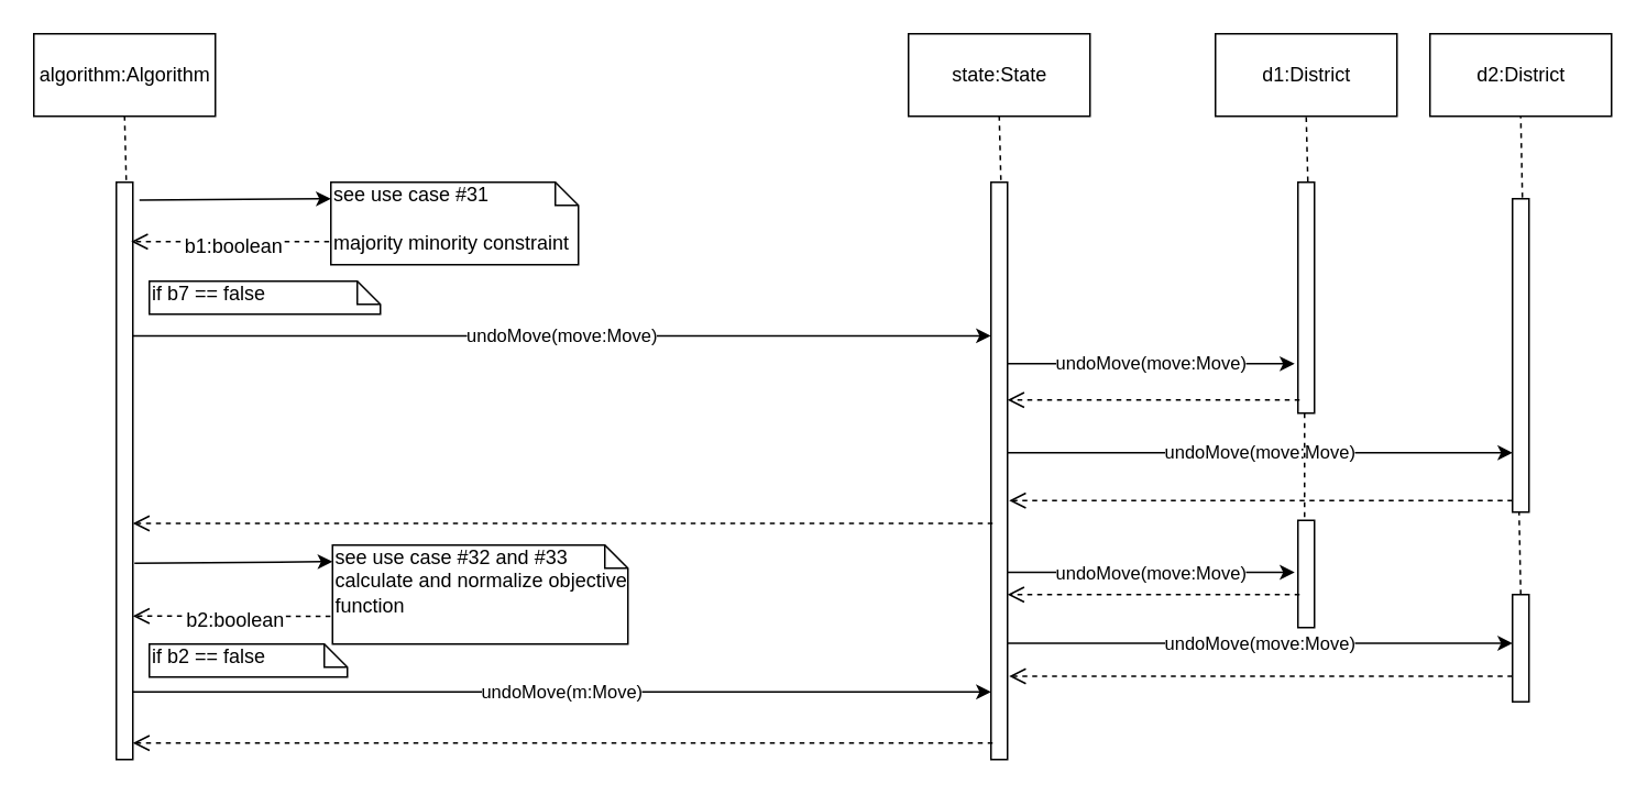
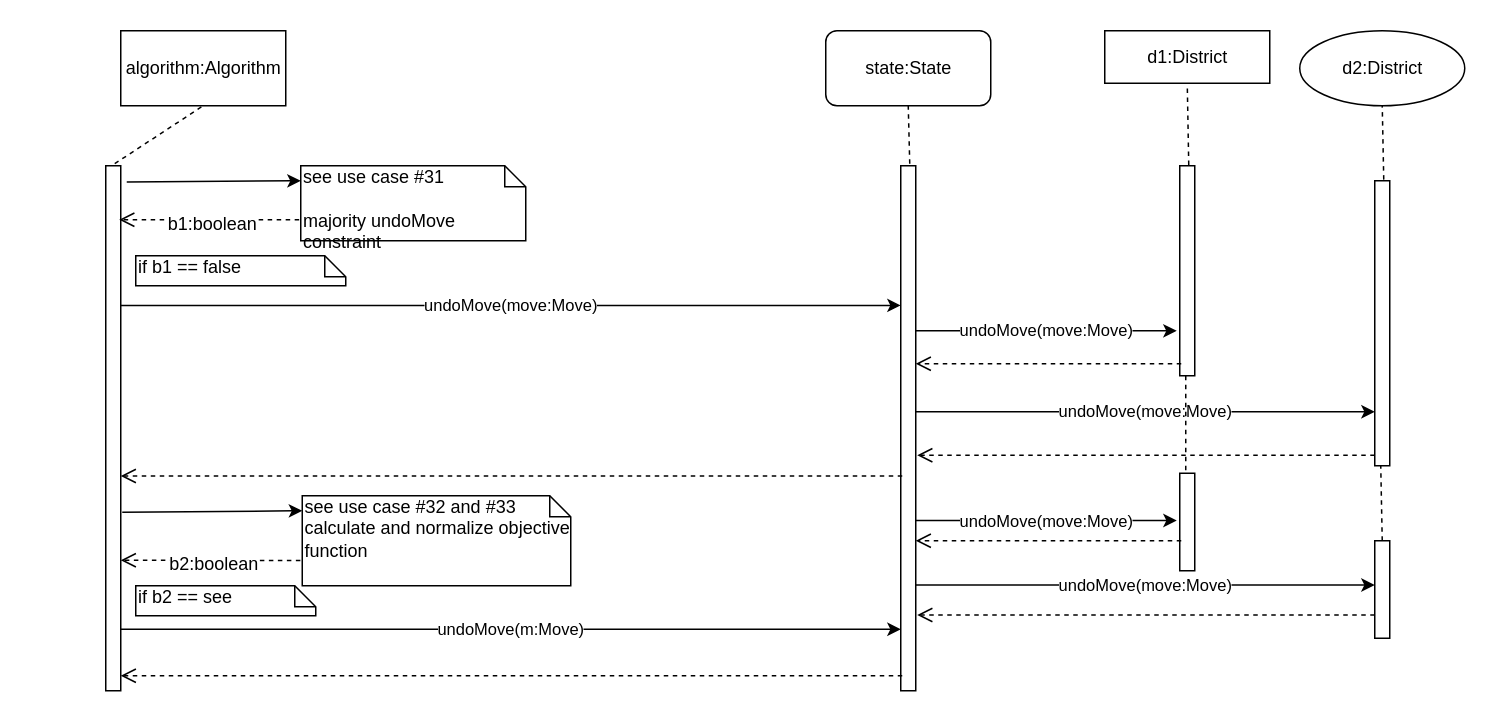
  <mxCell id="0" />
  <mxCell id="1" parent="0" />
  <mxCell id="2" value="" style="html=1;points=[];perimeter=orthogonalPerimeter;" parent="1" vertex="1"><mxGeometry x="70" y="110" width="10" height="350" as="geometry" /></mxCell>
- <mxCell id="3" value="algorithm:Algorithm" style="html=1;" parent="1" vertex="1"><mxGeometry x="20" y="20" width="110" height="50" as="geometry" /></mxCell>
+ <mxCell id="3" value="algorithm:Algorithm" style="html=1;" parent="1" vertex="1"><mxGeometry x="80" y="20" width="110" height="50" as="geometry" /></mxCell>
  <mxCell id="4" value="" style="endArrow=none;dashed=1;html=1;entryX=0.5;entryY=1;entryDx=0;entryDy=0;exitX=0.6;exitY=-0.004;exitDx=0;exitDy=0;exitPerimeter=0;" parent="1" source="2" target="3" edge="1"><mxGeometry width="50" height="50" relative="1" as="geometry"><mxPoint x="-130" y="280" as="sourcePoint" /><mxPoint x="-80" y="230" as="targetPoint" /></mxGeometry></mxCell>
  <mxCell id="5" value="" style="html=1;points=[];perimeter=orthogonalPerimeter;" parent="1" vertex="1"><mxGeometry x="600" y="110" width="10" height="350" as="geometry" /></mxCell>
- <mxCell id="6" value="state:State" style="html=1;" parent="1" vertex="1"><mxGeometry x="550" y="20" width="110" height="50" as="geometry" /></mxCell>
+ <mxCell id="6" value="state:State" style="html=1;rounded=1;" parent="1" vertex="1"><mxGeometry x="550" y="20" width="110" height="50" as="geometry" /></mxCell>
  <mxCell id="7" value="" style="endArrow=none;dashed=1;html=1;entryX=0.5;entryY=1;entryDx=0;entryDy=0;exitX=0.6;exitY=-0.004;exitDx=0;exitDy=0;exitPerimeter=0;" parent="1" source="5" target="6" edge="1"><mxGeometry width="50" height="50" relative="1" as="geometry"><mxPoint x="400" y="280" as="sourcePoint" /><mxPoint x="450" y="230" as="targetPoint" /></mxGeometry></mxCell>
  <mxCell id="8" value="undoMove(move:Move)" style="endArrow=classic;html=1;exitX=1;exitY=0.266;exitDx=0;exitDy=0;exitPerimeter=0;" parent="1" source="2" target="5" edge="1"><mxGeometry width="50" height="50" relative="1" as="geometry"><mxPoint x="90" y="120" as="sourcePoint" /><mxPoint x="420" y="120" as="targetPoint" /></mxGeometry></mxCell>
  <mxCell id="9" value="" style="endArrow=classic;html=1;exitX=1.4;exitY=0.031;exitDx=0;exitDy=0;exitPerimeter=0;" parent="1" source="2" edge="1"><mxGeometry width="50" height="50" relative="1" as="geometry"><mxPoint x="90" y="130" as="sourcePoint" /><mxPoint x="200" y="120" as="targetPoint" /></mxGeometry></mxCell>
- <mxCell id="10" value="see use case #31&lt;br&gt;&lt;br&gt;majority minority constraint&lt;br&gt;" style="shape=note;whiteSpace=wrap;html=1;size=14;verticalAlign=top;align=left;spacingTop=-6;" parent="1" vertex="1"><mxGeometry x="200" y="110" width="150" height="50" as="geometry" /></mxCell>
+ <mxCell id="10" value="see use case #31&lt;br&gt;&lt;br&gt;majority undoMove constraint&lt;br&gt;" style="shape=note;whiteSpace=wrap;html=1;size=14;verticalAlign=top;align=left;spacingTop=-6;" parent="1" vertex="1"><mxGeometry x="200" y="110" width="150" height="50" as="geometry" /></mxCell>
  <mxCell id="11" value="" style="html=1;verticalAlign=bottom;endArrow=open;dashed=1;endSize=8;exitX=-0.007;exitY=0.72;exitDx=0;exitDy=0;exitPerimeter=0;" parent="1" source="10" edge="1"><mxGeometry relative="1" as="geometry"><mxPoint x="580" y="170" as="sourcePoint" /><mxPoint x="79" y="146" as="targetPoint" /></mxGeometry></mxCell>
  <mxCell id="12" value="b1:boolean" style="text;html=1;resizable=0;points=[];align=center;verticalAlign=middle;labelBackgroundColor=#ffffff;" parent="11" vertex="1" connectable="0"><mxGeometry x="-0.036" y="2" relative="1" as="geometry"><mxPoint as="offset" /></mxGeometry></mxCell>
- <mxCell id="13" value="if b7 == false" style="shape=note;whiteSpace=wrap;html=1;size=14;verticalAlign=top;align=left;spacingTop=-6;" parent="1" vertex="1"><mxGeometry x="90" y="170" width="140" height="20" as="geometry" /></mxCell>
+ <mxCell id="13" value="if b1 == false" style="shape=note;whiteSpace=wrap;html=1;size=14;verticalAlign=top;align=left;spacingTop=-6;" parent="1" vertex="1"><mxGeometry x="90" y="170" width="140" height="20" as="geometry" /></mxCell>
  <mxCell id="14" value="" style="html=1;points=[];perimeter=orthogonalPerimeter;" parent="1" vertex="1"><mxGeometry x="786" y="110" width="10" height="140" as="geometry" /></mxCell>
- <mxCell id="15" value="d1:District" style="html=1;" parent="1" vertex="1"><mxGeometry x="736" y="20" width="110" height="50" as="geometry" /></mxCell>
+ <mxCell id="15" value="d1:District" style="html=1;" parent="1" vertex="1"><mxGeometry x="736" y="20" width="110" height="35" as="geometry" /></mxCell>
  <mxCell id="16" value="" style="endArrow=none;dashed=1;html=1;entryX=0.5;entryY=1;entryDx=0;entryDy=0;exitX=0.6;exitY=-0.004;exitDx=0;exitDy=0;exitPerimeter=0;" parent="1" source="14" target="15" edge="1"><mxGeometry width="50" height="50" relative="1" as="geometry"><mxPoint x="586" y="305" as="sourcePoint" /><mxPoint x="636" y="255" as="targetPoint" /></mxGeometry></mxCell>
  <mxCell id="17" value="" style="html=1;points=[];perimeter=orthogonalPerimeter;" parent="1" vertex="1"><mxGeometry x="916" y="120" width="10" height="190" as="geometry" /></mxCell>
- <mxCell id="18" value="d2:District" style="html=1;" parent="1" vertex="1"><mxGeometry x="866" y="20" width="110" height="50" as="geometry" /></mxCell>
+ <mxCell id="18" value="d2:District" style="ellipse;html=1;" parent="1" vertex="1"><mxGeometry x="866" y="20" width="110" height="50" as="geometry" /></mxCell>
  <mxCell id="19" value="" style="endArrow=none;dashed=1;html=1;entryX=0.5;entryY=1;entryDx=0;entryDy=0;exitX=0.6;exitY=-0.004;exitDx=0;exitDy=0;exitPerimeter=0;" parent="1" source="17" target="18" edge="1"><mxGeometry width="50" height="50" relative="1" as="geometry"><mxPoint x="716" y="305" as="sourcePoint" /><mxPoint x="766" y="255" as="targetPoint" /></mxGeometry></mxCell>
  <mxCell id="20" value="undoMove(move:Move)" style="endArrow=classic;html=1;entryX=-0.2;entryY=0.786;entryDx=0;entryDy=0;entryPerimeter=0;" parent="1" source="5" target="14" edge="1"><mxGeometry width="50" height="50" relative="1" as="geometry"><mxPoint x="611" y="145" as="sourcePoint" /><mxPoint x="784" y="145" as="targetPoint" /></mxGeometry></mxCell>
  <mxCell id="21" value="undoMove(move:Move)" style="endArrow=classic;html=1;" parent="1" target="17" edge="1"><mxGeometry width="50" height="50" relative="1" as="geometry"><mxPoint x="610" y="274" as="sourcePoint" /><mxPoint x="815" y="265" as="targetPoint" /></mxGeometry></mxCell>
  <mxCell id="22" value="" style="html=1;verticalAlign=bottom;endArrow=open;dashed=1;endSize=8;exitX=0.1;exitY=0.943;exitDx=0;exitDy=0;exitPerimeter=0;" parent="1" source="14" target="5" edge="1"><mxGeometry relative="1" as="geometry"><mxPoint x="776" y="195" as="sourcePoint" /><mxPoint x="611" y="193" as="targetPoint" /></mxGeometry></mxCell>
  <mxCell id="23" value="" style="html=1;verticalAlign=bottom;endArrow=open;dashed=1;endSize=8;" parent="1" source="17" edge="1"><mxGeometry relative="1" as="geometry"><mxPoint x="876" y="295" as="sourcePoint" /><mxPoint x="611" y="303" as="targetPoint" /></mxGeometry></mxCell>
  <mxCell id="24" value="" style="endArrow=classic;html=1;exitX=1;exitY=0.036;exitDx=0;exitDy=0;exitPerimeter=0;" parent="1" edge="1"><mxGeometry width="50" height="50" relative="1" as="geometry"><mxPoint x="81" y="341" as="sourcePoint" /><mxPoint x="201" y="340" as="targetPoint" /></mxGeometry></mxCell>
  <mxCell id="25" value="see use case #32 and #33&lt;br&gt;calculate and normalize objective function&lt;br&gt;" style="shape=note;whiteSpace=wrap;html=1;size=14;verticalAlign=top;align=left;spacingTop=-6;" parent="1" vertex="1"><mxGeometry x="201" y="330" width="179" height="60" as="geometry" /></mxCell>
  <mxCell id="26" value="" style="html=1;verticalAlign=bottom;endArrow=open;dashed=1;endSize=8;exitX=-0.007;exitY=0.72;exitDx=0;exitDy=0;exitPerimeter=0;" parent="1" source="25" edge="1"><mxGeometry relative="1" as="geometry"><mxPoint x="581" y="390" as="sourcePoint" /><mxPoint x="80" y="373" as="targetPoint" /></mxGeometry></mxCell>
  <mxCell id="27" value="b2:boolean" style="text;html=1;resizable=0;points=[];align=center;verticalAlign=middle;labelBackgroundColor=#ffffff;" parent="26" vertex="1" connectable="0"><mxGeometry x="-0.036" y="2" relative="1" as="geometry"><mxPoint as="offset" /></mxGeometry></mxCell>
- <mxCell id="28" value="if b2 == false" style="shape=note;whiteSpace=wrap;html=1;size=14;verticalAlign=top;align=left;spacingTop=-6;" parent="1" vertex="1"><mxGeometry x="90" y="390" width="120" height="20" as="geometry" /></mxCell>
+ <mxCell id="28" value="if b2 == see" style="shape=note;whiteSpace=wrap;html=1;size=14;verticalAlign=top;align=left;spacingTop=-6;" parent="1" vertex="1"><mxGeometry x="90" y="390" width="120" height="20" as="geometry" /></mxCell>
  <mxCell id="29" value="undoMove(m:Move)" style="endArrow=classic;html=1;exitX=1;exitY=0.316;exitDx=0;exitDy=0;exitPerimeter=0;" parent="1" edge="1"><mxGeometry width="50" height="50" relative="1" as="geometry"><mxPoint x="80" y="419" as="sourcePoint" /><mxPoint x="600" y="419" as="targetPoint" /></mxGeometry></mxCell>
  <mxCell id="30" value="" style="endArrow=none;dashed=1;html=1;entryX=0.4;entryY=0.007;entryDx=0;entryDy=0;entryPerimeter=0;" edge="1" parent="1" target="31"><mxGeometry width="50" height="50" relative="1" as="geometry"><mxPoint x="790" y="250" as="sourcePoint" /><mxPoint x="789" y="310" as="targetPoint" /></mxGeometry></mxCell>
  <mxCell id="31" value="" style="html=1;points=[];perimeter=orthogonalPerimeter;" vertex="1" parent="1"><mxGeometry x="786" y="315" width="10" height="65" as="geometry" /></mxCell>
  <mxCell id="32" value="undoMove(move:Move)" style="endArrow=classic;html=1;entryX=-0.2;entryY=0.786;entryDx=0;entryDy=0;entryPerimeter=0;" edge="1" parent="1"><mxGeometry width="50" height="50" relative="1" as="geometry"><mxPoint x="610" y="346.5" as="sourcePoint" /><mxPoint x="784" y="346.5" as="targetPoint" /></mxGeometry></mxCell>
  <mxCell id="33" value="" style="html=1;verticalAlign=bottom;endArrow=open;dashed=1;endSize=8;exitX=0.1;exitY=0.943;exitDx=0;exitDy=0;exitPerimeter=0;" edge="1" parent="1"><mxGeometry relative="1" as="geometry"><mxPoint x="787" y="360" as="sourcePoint" /><mxPoint x="610" y="360" as="targetPoint" /></mxGeometry></mxCell>
  <mxCell id="34" value="undoMove(move:Move)" style="endArrow=classic;html=1;" edge="1" parent="1"><mxGeometry width="50" height="50" relative="1" as="geometry"><mxPoint x="610" y="389.5" as="sourcePoint" /><mxPoint x="916" y="389.5" as="targetPoint" /></mxGeometry></mxCell>
  <mxCell id="35" value="" style="html=1;verticalAlign=bottom;endArrow=open;dashed=1;endSize=8;" edge="1" parent="1"><mxGeometry relative="1" as="geometry"><mxPoint x="916" y="409.5" as="sourcePoint" /><mxPoint x="611" y="409.5" as="targetPoint" /></mxGeometry></mxCell>
  <mxCell id="36" value="" style="endArrow=none;dashed=1;html=1;exitX=0.6;exitY=-0.004;exitDx=0;exitDy=0;exitPerimeter=0;" edge="1" parent="1"><mxGeometry width="50" height="50" relative="1" as="geometry"><mxPoint x="921" y="360" as="sourcePoint" /><mxPoint x="920" y="310" as="targetPoint" /></mxGeometry></mxCell>
  <mxCell id="37" value="" style="html=1;points=[];perimeter=orthogonalPerimeter;" vertex="1" parent="1"><mxGeometry x="916" y="360" width="10" height="65" as="geometry" /></mxCell>
  <mxCell id="38" value="" style="html=1;verticalAlign=bottom;endArrow=open;dashed=1;endSize=8;exitX=0.1;exitY=0.591;exitDx=0;exitDy=0;exitPerimeter=0;" edge="1" parent="1" source="5" target="2"><mxGeometry relative="1" as="geometry"><mxPoint x="502.5" y="314.5" as="sourcePoint" /><mxPoint x="197.5" y="314.5" as="targetPoint" /></mxGeometry></mxCell>
  <mxCell id="39" value="" style="html=1;verticalAlign=bottom;endArrow=open;dashed=1;endSize=8;exitX=0.1;exitY=0.591;exitDx=0;exitDy=0;exitPerimeter=0;" edge="1" parent="1"><mxGeometry relative="1" as="geometry"><mxPoint x="601" y="450" as="sourcePoint" /><mxPoint x="80" y="450" as="targetPoint" /></mxGeometry></mxCell>
